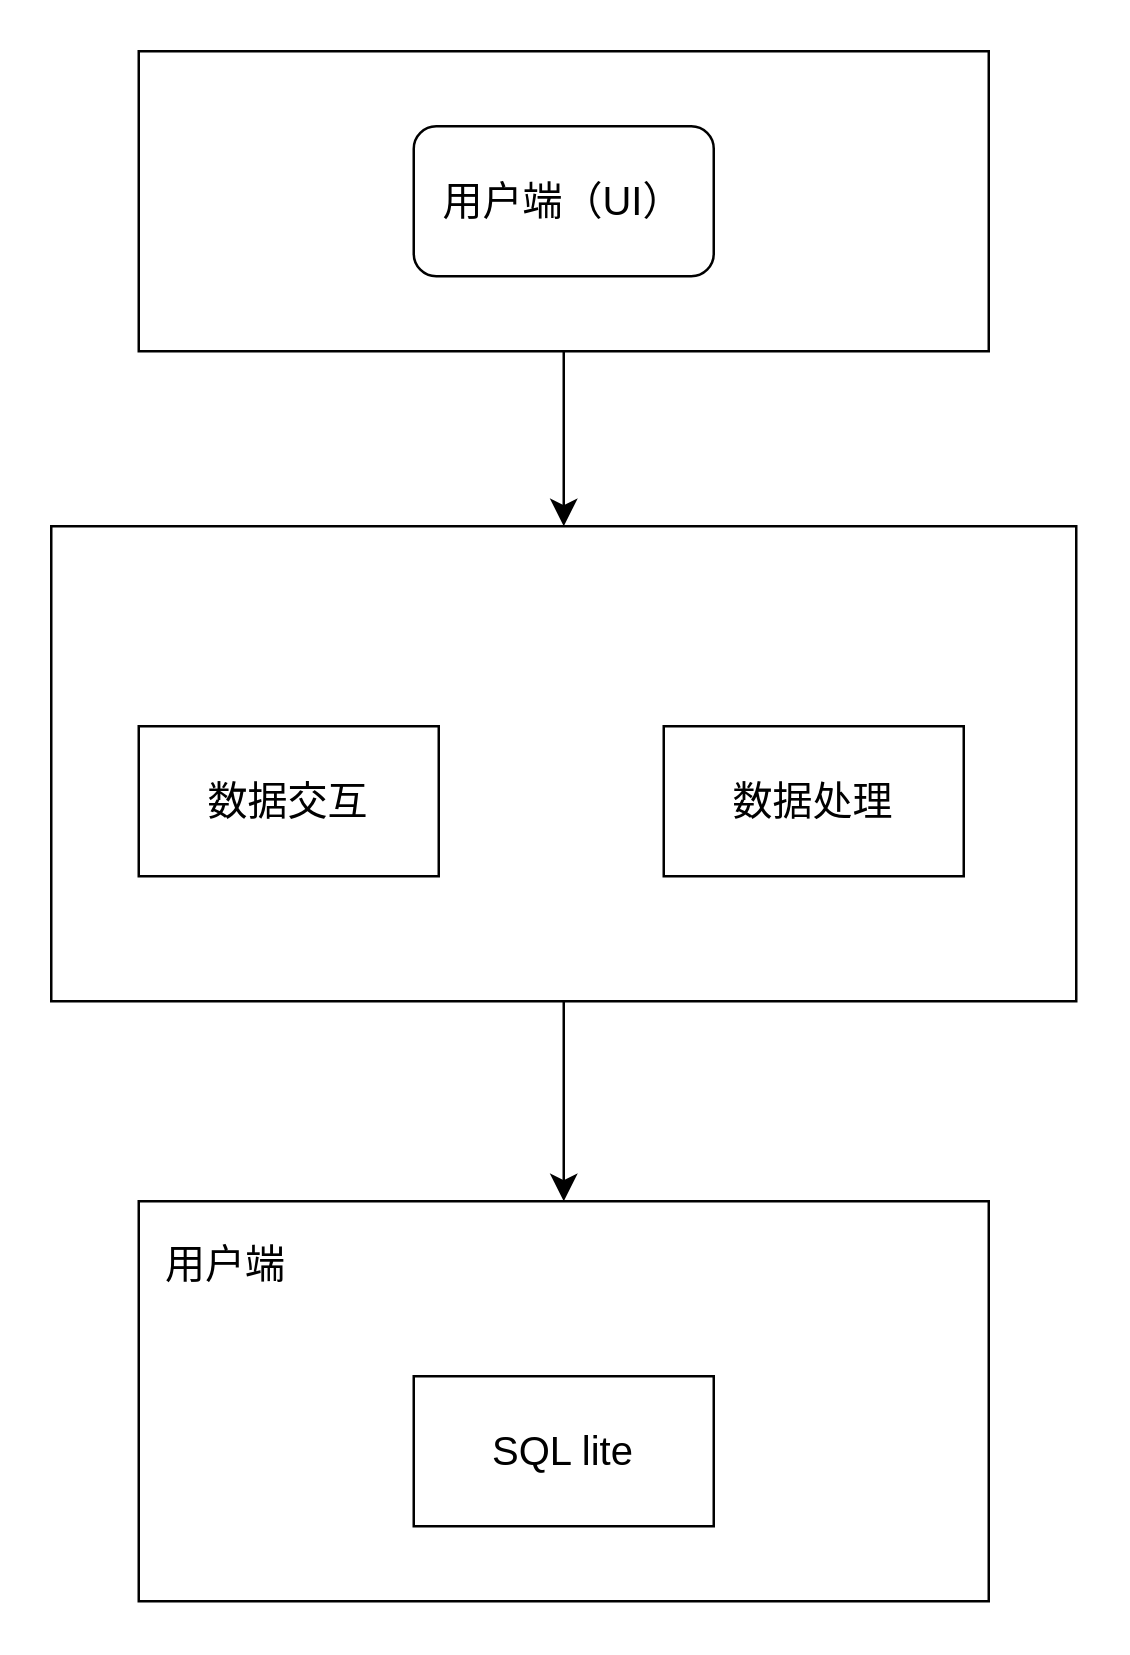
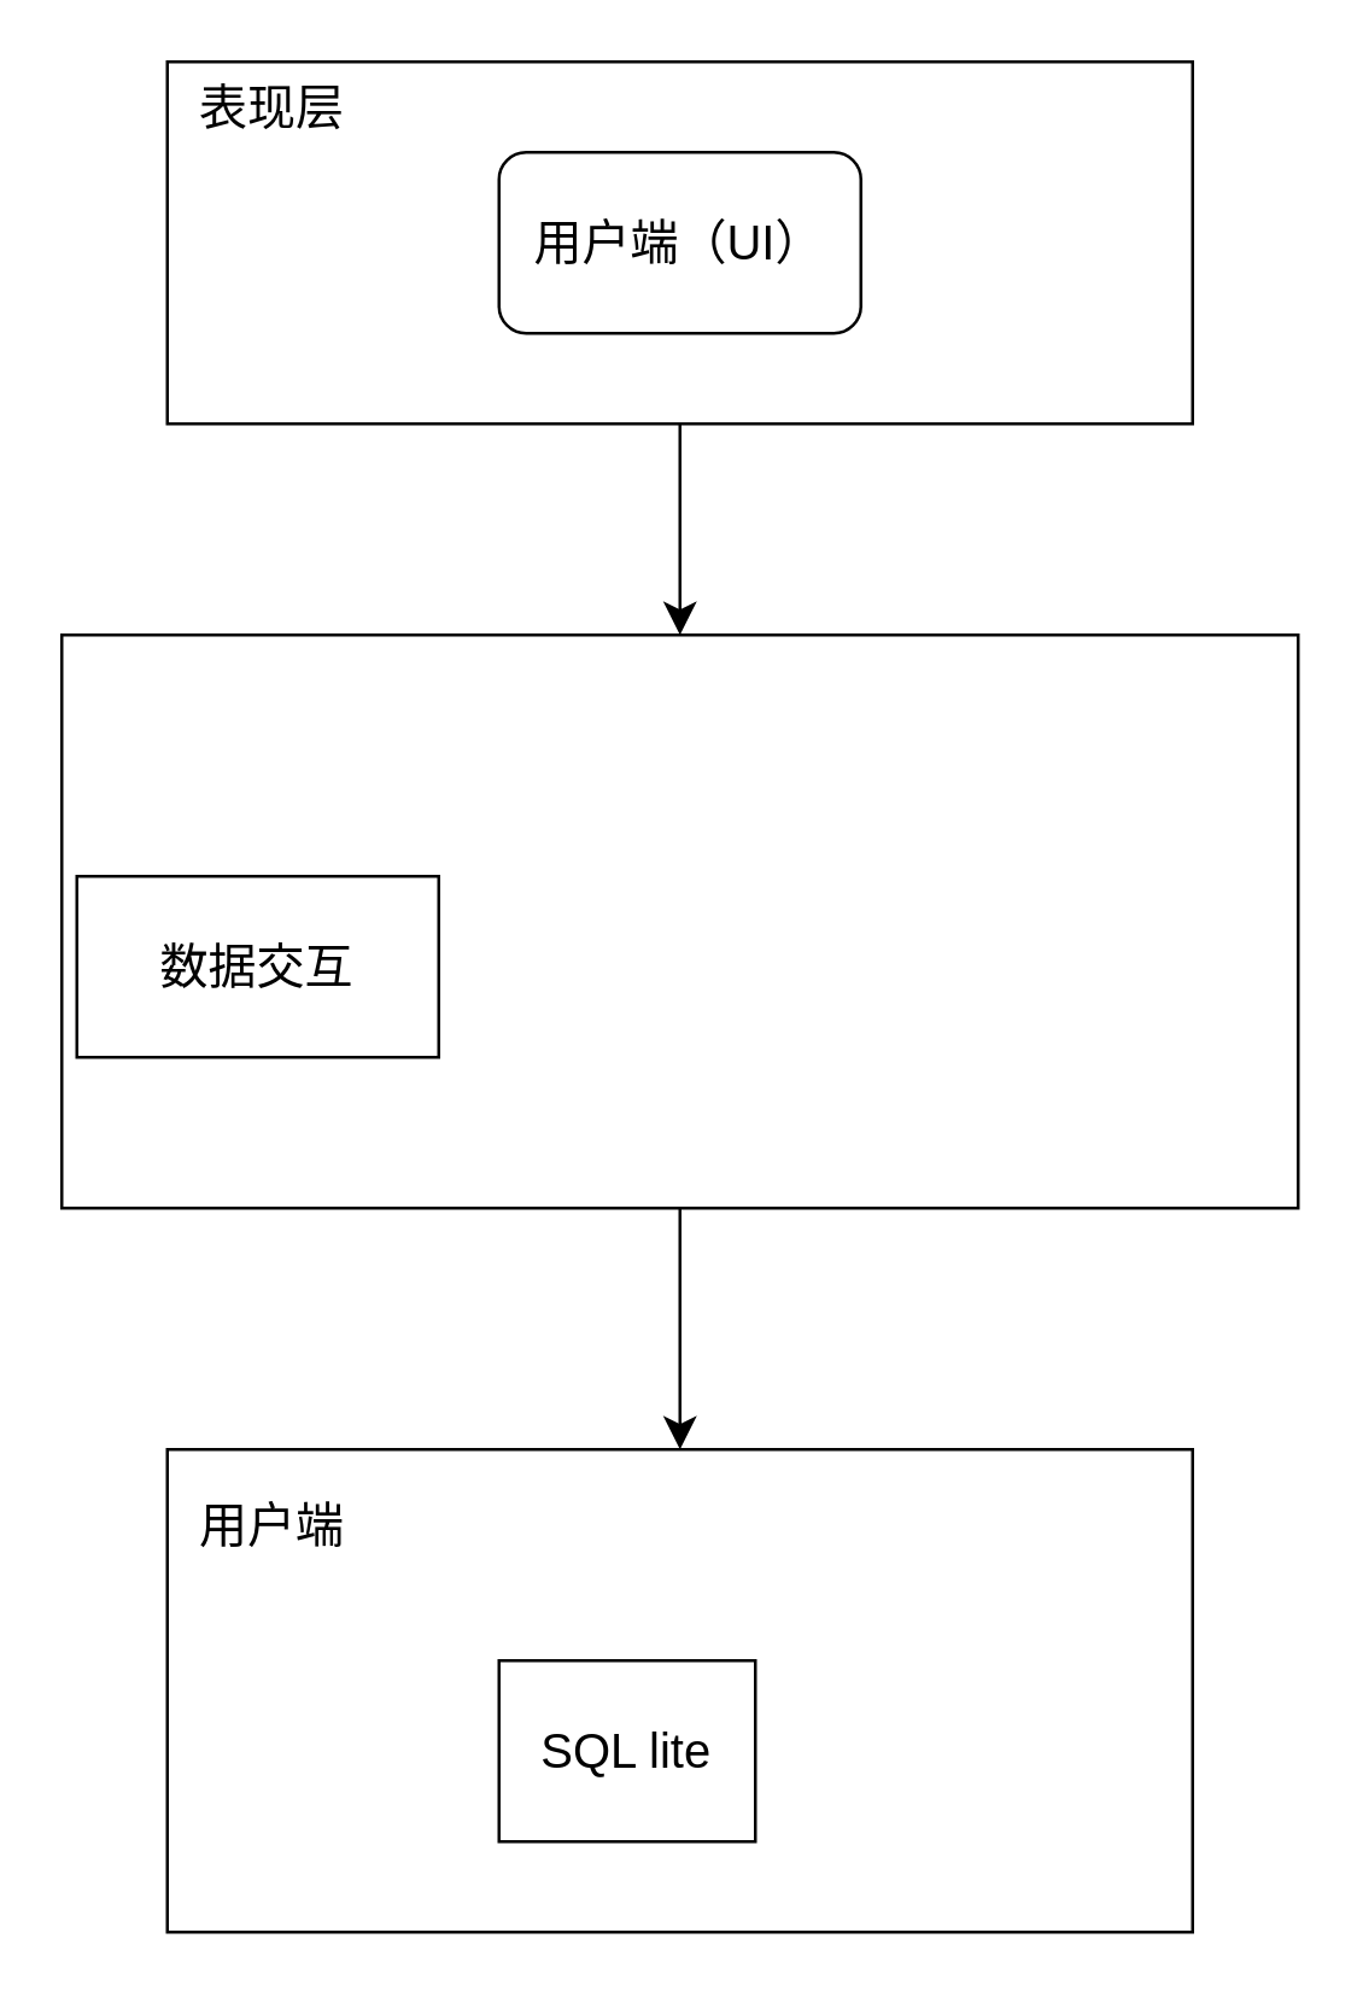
  <mxCell id="0" />
  <mxCell id="1" parent="0" />
  <mxCell id="2" value="" style="edgeStyle=none;curved=1;rounded=0;orthogonalLoop=1;jettySize=auto;html=1;fontSize=12;startSize=8;endSize=8;exitX=0.5;exitY=1;exitDx=0;exitDy=0;" edge="1" parent="1" source="6" target="5"><mxGeometry relative="1" as="geometry" /></mxCell>
  <mxCell id="3" value="用户端（UI）" style="whiteSpace=wrap;html=1;fontSize=16;rounded=1;" vertex="1" parent="1"><mxGeometry x="165" y="50" width="120" height="60" as="geometry" /></mxCell>
  <mxCell id="4" value="" style="edgeStyle=none;curved=1;rounded=0;orthogonalLoop=1;jettySize=auto;html=1;fontSize=12;startSize=8;endSize=8;" edge="1" parent="1" source="5" target="10"><mxGeometry relative="1" as="geometry" /></mxCell>
  <mxCell id="5" value="" style="rounded=0;whiteSpace=wrap;html=1;fontSize=16;fillColor=none;" vertex="1" parent="1"><mxGeometry x="20" y="210" width="410" height="190" as="geometry" /></mxCell>
  <mxCell id="6" value="" style="rounded=0;whiteSpace=wrap;html=1;fontSize=16;fillColor=none;" vertex="1" parent="1"><mxGeometry x="55" y="20" width="340" height="120" as="geometry" /></mxCell>
- <mxCell id="8" value="数据交互" style="rounded=0;whiteSpace=wrap;html=1;fontSize=16;" vertex="1" parent="1"><mxGeometry x="55" y="290" width="120" height="60" as="geometry" /></mxCell>
- <mxCell id="9" value="数据处理" style="rounded=0;whiteSpace=wrap;html=1;fontSize=16;" vertex="1" parent="1"><mxGeometry x="265" y="290" width="120" height="60" as="geometry" /></mxCell>
+ <mxCell id="7" value="表现层" style="text;html=1;strokeColor=none;fillColor=none;align=center;verticalAlign=middle;whiteSpace=wrap;rounded=0;fontSize=16;" vertex="1" parent="1"><mxGeometry x="60" y="20" width="60" height="30" as="geometry" /></mxCell>
+ <mxCell id="8" value="数据交互" style="rounded=0;whiteSpace=wrap;html=1;fontSize=16;" vertex="1" parent="1"><mxGeometry x="25" y="290" width="120" height="60" as="geometry" /></mxCell>
  <mxCell id="10" value="" style="rounded=0;whiteSpace=wrap;html=1;fontSize=16;fillColor=none;" vertex="1" parent="1"><mxGeometry x="55" y="480" width="340" height="160" as="geometry" /></mxCell>
  <mxCell id="11" value="用户端" style="text;html=1;strokeColor=none;fillColor=none;align=center;verticalAlign=middle;whiteSpace=wrap;rounded=0;fontSize=16;" vertex="1" parent="1"><mxGeometry x="45" y="490" width="90" height="30" as="geometry" /></mxCell>
- <mxCell id="12" value="SQL lite" style="rounded=0;whiteSpace=wrap;html=1;fontSize=16;" vertex="1" parent="1"><mxGeometry x="165" y="550" width="120" height="60" as="geometry" /></mxCell>
+ <mxCell id="12" value="SQL lite" style="rounded=0;whiteSpace=wrap;html=1;fontSize=16;" vertex="1" parent="1"><mxGeometry x="165" y="550" width="85" height="60" as="geometry" /></mxCell>
